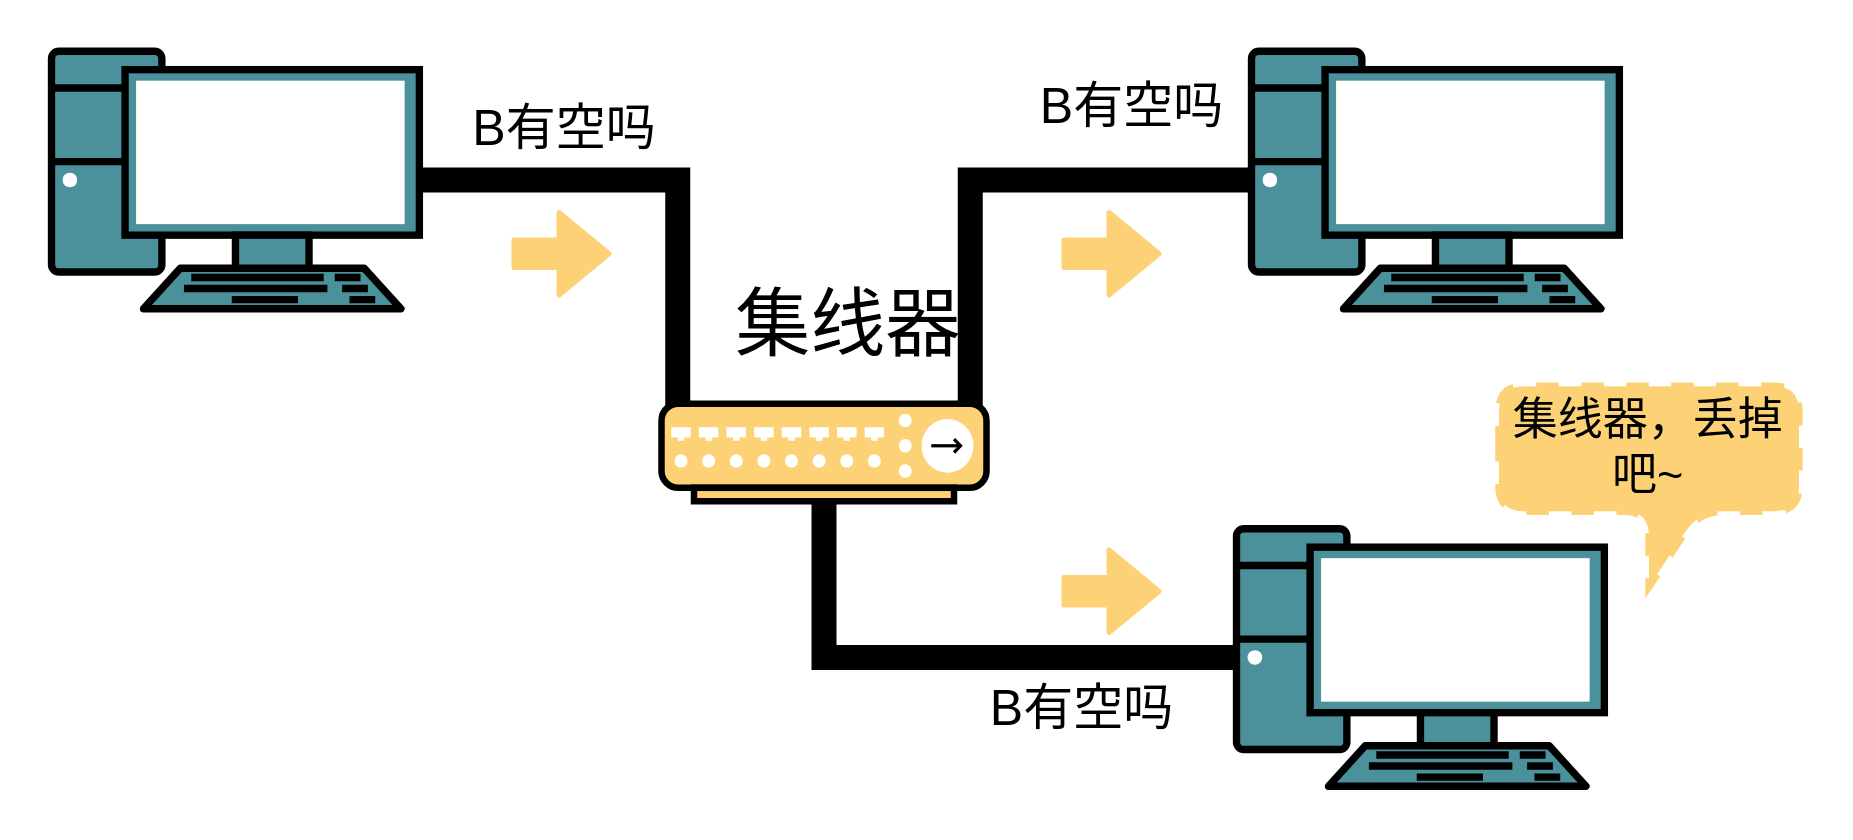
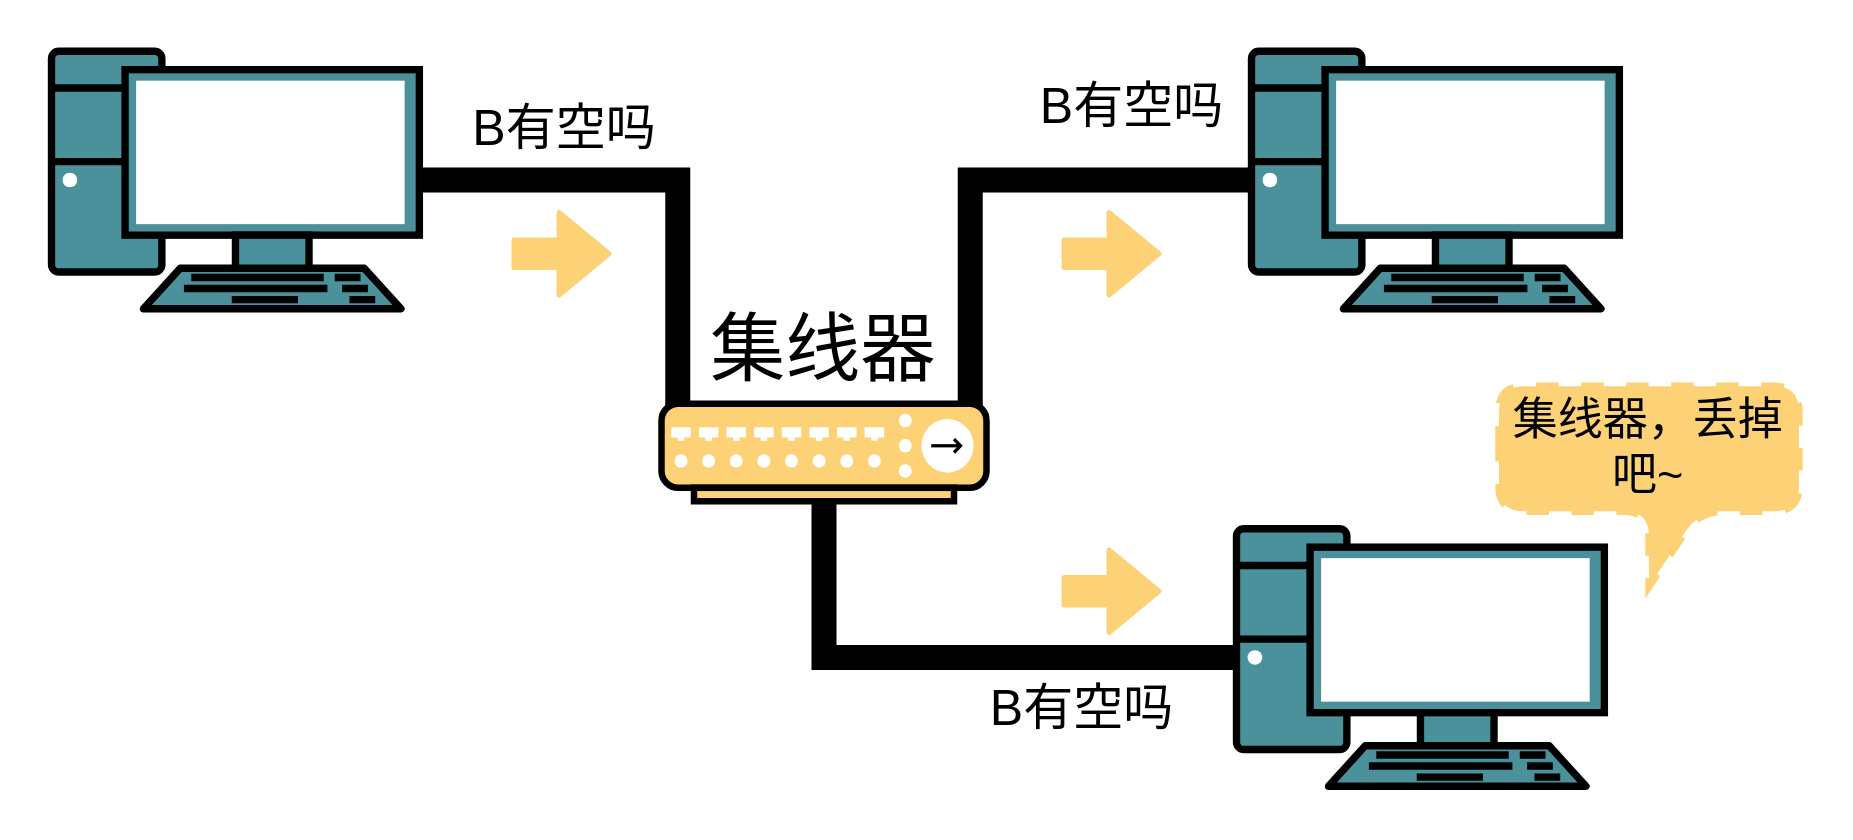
  <mxCell id="0" />
  <mxCell id="1" parent="0" />
  <mxCell id="2" style="edgeStyle=orthogonalEdgeStyle;rounded=0;orthogonalLoop=1;jettySize=auto;html=1;exitX=1;exitY=0.5;exitDx=0;exitDy=0;exitPerimeter=0;strokeWidth=10;endArrow=none;endFill=0;entryX=0.05;entryY=0.05;entryDx=0;entryDy=0;entryPerimeter=0;" parent="1" source="3" target="8" edge="1"><mxGeometry relative="1" as="geometry"><mxPoint x="294" y="151" as="targetPoint" /></mxGeometry></mxCell>
  <mxCell id="3" value="" style="fontColor=#0066CC;verticalAlign=top;verticalLabelPosition=bottom;labelPosition=center;align=center;html=1;outlineConnect=0;gradientColor=none;gradientDirection=north;strokeWidth=2;shape=mxgraph.networks.pc;fillColor=#4A919B;" parent="1" vertex="1"><mxGeometry x="20" y="20" width="147.15" height="103" as="geometry" /></mxCell>
  <mxCell id="4" style="edgeStyle=orthogonalEdgeStyle;rounded=0;orthogonalLoop=1;jettySize=auto;html=1;exitX=0;exitY=0.5;exitDx=0;exitDy=0;exitPerimeter=0;entryX=0.95;entryY=0.05;entryDx=0;entryDy=0;entryPerimeter=0;strokeWidth=10;endArrow=none;endFill=0;" parent="1" source="5" target="8" edge="1"><mxGeometry relative="1" as="geometry" /></mxCell>
  <mxCell id="5" value="" style="fontColor=#0066CC;verticalAlign=top;verticalLabelPosition=bottom;labelPosition=center;align=center;html=1;outlineConnect=0;gradientColor=none;gradientDirection=north;strokeWidth=2;shape=mxgraph.networks.pc;fillColor=#4A919B;" parent="1" vertex="1"><mxGeometry x="500" y="20" width="147.15" height="103" as="geometry" /></mxCell>
  <mxCell id="6" style="edgeStyle=orthogonalEdgeStyle;rounded=0;orthogonalLoop=1;jettySize=auto;html=1;exitX=0;exitY=0.5;exitDx=0;exitDy=0;exitPerimeter=0;endArrow=none;endFill=0;strokeWidth=10;" parent="1" source="7" target="8" edge="1"><mxGeometry relative="1" as="geometry" /></mxCell>
  <mxCell id="7" value="" style="fontColor=#0066CC;verticalAlign=top;verticalLabelPosition=bottom;labelPosition=center;align=center;html=1;outlineConnect=0;gradientColor=none;gradientDirection=north;strokeWidth=2;shape=mxgraph.networks.pc;fillColor=#4A919B;" parent="1" vertex="1"><mxGeometry x="494" y="211" width="147.15" height="103" as="geometry" /></mxCell>
  <mxCell id="8" value="" style="fontColor=#0066CC;verticalAlign=top;verticalLabelPosition=bottom;labelPosition=center;align=center;html=1;outlineConnect=0;gradientColor=none;gradientDirection=north;strokeWidth=2;shape=mxgraph.networks.hub;fillColor=#FDD276;" parent="1" vertex="1"><mxGeometry x="264" y="161" width="130" height="39" as="geometry" /></mxCell>
- <mxCell id="9" value="&lt;span style=&quot;font-size: 30px&quot;&gt;集线器&lt;/span&gt;" style="text;html=1;strokeColor=none;fillColor=none;align=center;verticalAlign=middle;whiteSpace=wrap;rounded=0;" parent="1" vertex="1"><mxGeometry x="289" y="113" width="100" height="31" as="geometry" /></mxCell>
+ <mxCell id="9" value="&lt;span style=&quot;font-size: 30px&quot;&gt;集线器&lt;/span&gt;" style="text;html=1;strokeColor=none;fillColor=none;align=center;verticalAlign=middle;whiteSpace=wrap;rounded=0;" parent="1" vertex="1"><mxGeometry x="279" y="123" width="100" height="31" as="geometry" /></mxCell>
  <mxCell id="10" value="" style="shape=flexArrow;endArrow=classic;html=1;strokeWidth=2;fillColor=#FDD276;strokeColor=#FDD276;" parent="1" edge="1"><mxGeometry width="50" height="50" relative="1" as="geometry"><mxPoint x="204" y="101" as="sourcePoint" /><mxPoint x="244" y="101" as="targetPoint" /></mxGeometry></mxCell>
  <mxCell id="11" value="&lt;font style=&quot;font-size: 20px&quot;&gt;B有空吗&lt;/font&gt;" style="text;html=1;strokeColor=none;fillColor=none;align=center;verticalAlign=middle;whiteSpace=wrap;rounded=0;" parent="1" vertex="1"><mxGeometry x="167.15" y="29" width="116.85" height="41" as="geometry" /></mxCell>
  <mxCell id="12" value="&lt;font style=&quot;font-size: 20px&quot;&gt;B有空吗&lt;/font&gt;" style="text;html=1;strokeColor=none;fillColor=none;align=center;verticalAlign=middle;whiteSpace=wrap;rounded=0;" parent="1" vertex="1"><mxGeometry x="394" y="20" width="116.85" height="41" as="geometry" /></mxCell>
  <mxCell id="13" value="" style="shape=flexArrow;endArrow=classic;html=1;strokeWidth=2;fillColor=#FDD276;strokeColor=#FDD276;" parent="1" edge="1"><mxGeometry width="50" height="50" relative="1" as="geometry"><mxPoint x="424" y="101" as="sourcePoint" /><mxPoint x="464" y="101" as="targetPoint" /></mxGeometry></mxCell>
  <mxCell id="14" value="&lt;font style=&quot;font-size: 20px&quot;&gt;B有空吗&lt;/font&gt;" style="text;html=1;strokeColor=none;fillColor=none;align=center;verticalAlign=middle;whiteSpace=wrap;rounded=0;" parent="1" vertex="1"><mxGeometry x="374" y="261" width="116.85" height="41" as="geometry" /></mxCell>
  <mxCell id="15" value="" style="shape=flexArrow;endArrow=classic;html=1;strokeWidth=2;strokeColor=#FDD276;fillColor=#FDD276;" parent="1" edge="1"><mxGeometry width="50" height="50" relative="1" as="geometry"><mxPoint x="424" y="236" as="sourcePoint" /><mxPoint x="464" y="236" as="targetPoint" /></mxGeometry></mxCell>
  <mxCell id="16" value="&lt;font style=&quot;font-size: 18px&quot;&gt;集线器，丢掉吧~&lt;/font&gt;" style="shape=callout;whiteSpace=wrap;html=1;perimeter=calloutPerimeter;fillColor=#FDD276;dashed=1;rounded=1;strokeColor=#FDD276;strokeWidth=3;" parent="1" vertex="1"><mxGeometry x="599" y="154" width="120" height="80" as="geometry" /></mxCell>
